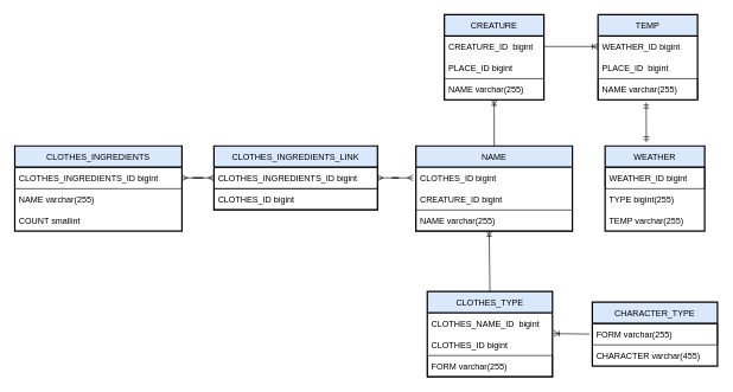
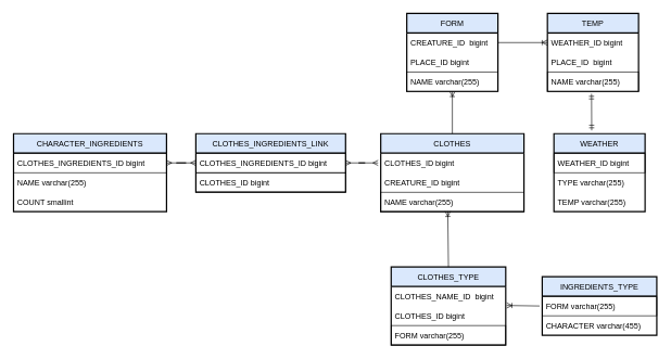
  <mxCell id="0" />
  <mxCell id="1" parent="0" />
- <mxCell id="2" value="CREATURE" style="swimlane;fontStyle=0;childLayout=stackLayout;horizontal=1;startSize=30;horizontalStack=0;resizeParent=1;resizeParentMax=0;resizeLast=0;collapsible=1;marginBottom=0;fillColor=#dae8fc;strokeColor=#000000;strokeWidth=2;" parent="1" vertex="1"><mxGeometry x="624" y="20" width="140" height="120" as="geometry" /></mxCell>
+ <mxCell id="2" value="FORM" style="swimlane;fontStyle=0;childLayout=stackLayout;horizontal=1;startSize=30;horizontalStack=0;resizeParent=1;resizeParentMax=0;resizeLast=0;collapsible=1;marginBottom=0;fillColor=#dae8fc;strokeColor=#000000;strokeWidth=2;" parent="1" vertex="1"><mxGeometry x="624" y="20" width="140" height="120" as="geometry" /></mxCell>
  <mxCell id="3" value="CREATURE_ID  bigint" style="text;strokeColor=none;fillColor=none;align=left;verticalAlign=middle;spacingLeft=4;spacingRight=4;overflow=hidden;points=[[0,0.5],[1,0.5]];portConstraint=eastwest;rotatable=0;" parent="2" vertex="1"><mxGeometry y="30" width="140" height="30" as="geometry" /></mxCell>
  <mxCell id="4" value="PLACE_ID bigint" style="text;strokeColor=none;fillColor=none;align=left;verticalAlign=middle;spacingLeft=4;spacingRight=4;overflow=hidden;points=[[0,0.5],[1,0.5]];portConstraint=eastwest;rotatable=0;" parent="2" vertex="1"><mxGeometry y="60" width="140" height="30" as="geometry" /></mxCell>
  <mxCell id="5" value="NAME varchar(255)" style="text;strokeColor=default;fillColor=none;align=left;verticalAlign=middle;spacingLeft=4;spacingRight=4;overflow=hidden;points=[[0,0.5],[1,0.5]];portConstraint=eastwest;rotatable=0;" parent="2" vertex="1"><mxGeometry y="90" width="140" height="30" as="geometry" /></mxCell>
  <mxCell id="6" value="WEATHER" style="swimlane;fontStyle=0;childLayout=stackLayout;horizontal=1;startSize=30;horizontalStack=0;resizeParent=1;resizeParentMax=0;resizeLast=0;collapsible=1;marginBottom=0;fillColor=#dae8fc;strokeColor=#000000;strokeWidth=2;" parent="1" vertex="1"><mxGeometry x="850" y="205" width="140" height="120" as="geometry" /></mxCell>
  <mxCell id="7" value="WEATHER_ID bigint" style="text;strokeColor=default;fillColor=none;align=left;verticalAlign=middle;spacingLeft=4;spacingRight=4;overflow=hidden;points=[[0,0.5],[1,0.5]];portConstraint=eastwest;rotatable=0;" parent="6" vertex="1"><mxGeometry y="30" width="140" height="30" as="geometry" /></mxCell>
- <mxCell id="8" value="TYPE bigint(255)" style="text;strokeColor=none;fillColor=none;align=left;verticalAlign=middle;spacingLeft=4;spacingRight=4;overflow=hidden;points=[[0,0.5],[1,0.5]];portConstraint=eastwest;rotatable=0;" parent="6" vertex="1"><mxGeometry y="60" width="140" height="30" as="geometry" /></mxCell>
+ <mxCell id="8" value="TYPE varchar(255)" style="text;strokeColor=none;fillColor=none;align=left;verticalAlign=middle;spacingLeft=4;spacingRight=4;overflow=hidden;points=[[0,0.5],[1,0.5]];portConstraint=eastwest;rotatable=0;" parent="6" vertex="1"><mxGeometry y="60" width="140" height="30" as="geometry" /></mxCell>
  <mxCell id="9" value="TEMP varchar(255)" style="text;strokeColor=none;fillColor=none;align=left;verticalAlign=middle;spacingLeft=4;spacingRight=4;overflow=hidden;points=[[0,0.5],[1,0.5]];portConstraint=eastwest;rotatable=0;" parent="6" vertex="1"><mxGeometry y="90" width="140" height="30" as="geometry" /></mxCell>
  <mxCell id="10" value="TEMP" style="swimlane;fontStyle=0;childLayout=stackLayout;horizontal=1;startSize=30;horizontalStack=0;resizeParent=1;resizeParentMax=0;resizeLast=0;collapsible=1;marginBottom=0;fillColor=#dae8fc;strokeColor=#000000;strokeWidth=2;" parent="1" vertex="1"><mxGeometry x="840" y="20" width="140" height="120" as="geometry" /></mxCell>
  <mxCell id="11" value="WEATHER_ID bigint" style="text;strokeColor=none;fillColor=none;align=left;verticalAlign=middle;spacingLeft=4;spacingRight=4;overflow=hidden;points=[[0,0.5],[1,0.5]];portConstraint=eastwest;rotatable=0;" parent="10" vertex="1"><mxGeometry y="30" width="140" height="30" as="geometry" /></mxCell>
  <mxCell id="12" value="PLACE_ID  bigint" style="text;strokeColor=none;fillColor=none;align=left;verticalAlign=middle;spacingLeft=4;spacingRight=4;overflow=hidden;points=[[0,0.5],[1,0.5]];portConstraint=eastwest;rotatable=0;" parent="10" vertex="1"><mxGeometry y="60" width="140" height="30" as="geometry" /></mxCell>
  <mxCell id="13" value="NAME varchar(255)" style="text;strokeColor=default;fillColor=none;align=left;verticalAlign=middle;spacingLeft=4;spacingRight=4;overflow=hidden;points=[[0,0.5],[1,0.5]];portConstraint=eastwest;rotatable=0;" parent="10" vertex="1"><mxGeometry y="90" width="140" height="30" as="geometry" /></mxCell>
- <mxCell id="14" value="NAME" style="swimlane;fontStyle=0;childLayout=stackLayout;horizontal=1;startSize=30;horizontalStack=0;resizeParent=1;resizeParentMax=0;resizeLast=0;collapsible=1;marginBottom=0;fillColor=#dae8fc;strokeColor=#000000;strokeWidth=2;" parent="1" vertex="1"><mxGeometry x="584" y="205" width="220" height="120" as="geometry" /></mxCell>
+ <mxCell id="14" value="CLOTHES" style="swimlane;fontStyle=0;childLayout=stackLayout;horizontal=1;startSize=30;horizontalStack=0;resizeParent=1;resizeParentMax=0;resizeLast=0;collapsible=1;marginBottom=0;fillColor=#dae8fc;strokeColor=#000000;strokeWidth=2;" parent="1" vertex="1"><mxGeometry x="584" y="205" width="220" height="120" as="geometry" /></mxCell>
  <mxCell id="15" value="CLOTHES_ID bigint" style="text;strokeColor=none;fillColor=none;align=left;verticalAlign=middle;spacingLeft=4;spacingRight=4;overflow=hidden;points=[[0,0.5],[1,0.5]];portConstraint=eastwest;rotatable=0;" parent="14" vertex="1"><mxGeometry y="30" width="220" height="30" as="geometry" /></mxCell>
  <mxCell id="16" value="CREATURE_ID bigint" style="text;strokeColor=none;fillColor=none;align=left;verticalAlign=middle;spacingLeft=4;spacingRight=4;overflow=hidden;points=[[0,0.5],[1,0.5]];portConstraint=eastwest;rotatable=0;" parent="14" vertex="1"><mxGeometry y="60" width="220" height="30" as="geometry" /></mxCell>
  <mxCell id="17" value="NAME varchar(255)" style="text;strokeColor=default;fillColor=none;align=left;verticalAlign=middle;spacingLeft=4;spacingRight=4;overflow=hidden;points=[[0,0.5],[1,0.5]];portConstraint=eastwest;rotatable=0;" parent="14" vertex="1"><mxGeometry y="90" width="220" height="30" as="geometry" /></mxCell>
  <mxCell id="18" value="CLOTHES_TYPE" style="swimlane;fontStyle=0;childLayout=stackLayout;horizontal=1;startSize=30;horizontalStack=0;resizeParent=1;resizeParentMax=0;resizeLast=0;collapsible=1;marginBottom=0;fillColor=#dae8fc;strokeColor=#000000;strokeWidth=2;" parent="1" vertex="1"><mxGeometry x="600" y="410" width="176" height="120" as="geometry" /></mxCell>
  <mxCell id="19" value="CLOTHES_NAME_ID  bigint" style="text;strokeColor=none;fillColor=none;align=left;verticalAlign=middle;spacingLeft=4;spacingRight=4;overflow=hidden;points=[[0,0.5],[1,0.5]];portConstraint=eastwest;rotatable=0;" parent="18" vertex="1"><mxGeometry y="30" width="176" height="30" as="geometry" /></mxCell>
  <mxCell id="20" value="CLOTHES_ID bigint" style="text;strokeColor=none;fillColor=none;align=left;verticalAlign=middle;spacingLeft=4;spacingRight=4;overflow=hidden;points=[[0,0.5],[1,0.5]];portConstraint=eastwest;rotatable=0;rounded=0;glass=0;" parent="18" vertex="1"><mxGeometry y="60" width="176" height="30" as="geometry" /></mxCell>
  <mxCell id="21" value="FORM varchar(255)" style="text;strokeColor=default;fillColor=none;align=left;verticalAlign=middle;spacingLeft=4;spacingRight=4;overflow=hidden;points=[[0,0.5],[1,0.5]];portConstraint=eastwest;rotatable=0;perimeterSpacing=4;strokeWidth=1;rounded=0;" parent="18" vertex="1"><mxGeometry y="90" width="176" height="30" as="geometry" /></mxCell>
  <mxCell id="22" value="CLOTHES_INGREDIENTS_LINK" style="swimlane;fontStyle=0;childLayout=stackLayout;horizontal=1;startSize=30;horizontalStack=0;resizeParent=1;resizeParentMax=0;resizeLast=0;collapsible=1;marginBottom=0;fillColor=#dae8fc;strokeColor=#000000;strokeWidth=2;" parent="1" vertex="1"><mxGeometry x="300" y="205" width="230" height="90" as="geometry" /></mxCell>
  <mxCell id="23" value="CLOTHES_INGREDIENTS_ID bigint" style="text;strokeColor=default;fillColor=none;align=left;verticalAlign=middle;spacingLeft=4;spacingRight=4;overflow=hidden;points=[[0,0.5],[1,0.5]];portConstraint=eastwest;rotatable=0;" parent="22" vertex="1"><mxGeometry y="30" width="230" height="30" as="geometry" /></mxCell>
  <mxCell id="24" value="CLOTHES_ID bigint" style="text;strokeColor=default;fillColor=none;align=left;verticalAlign=middle;spacingLeft=4;spacingRight=4;overflow=hidden;points=[[0,0.5],[1,0.5]];portConstraint=eastwest;rotatable=0;" parent="22" vertex="1"><mxGeometry y="60" width="230" height="30" as="geometry" /></mxCell>
  <mxCell id="25" value="" style="fontSize=12;html=1;endArrow=ERmandOne;startArrow=ERmandOne;rounded=0;entryX=0.484;entryY=1.12;entryDx=0;entryDy=0;entryPerimeter=0;" parent="1" target="13" edge="1"><mxGeometry width="100" height="100" relative="1" as="geometry"><mxPoint x="908" y="200" as="sourcePoint" /><mxPoint x="840" y="110" as="targetPoint" /></mxGeometry></mxCell>
  <mxCell id="26" value="" style="fontSize=12;html=1;endArrow=ERoneToMany;rounded=0;exitX=1;exitY=0.5;exitDx=0;exitDy=0;entryX=0;entryY=0.5;entryDx=0;entryDy=0;" parent="1" source="3" target="11" edge="1"><mxGeometry width="100" height="100" relative="1" as="geometry"><mxPoint x="460" y="110" as="sourcePoint" /><mxPoint x="840" y="60" as="targetPoint" /></mxGeometry></mxCell>
  <mxCell id="27" value="" style="fontSize=12;html=1;endArrow=ERoneToMany;rounded=0;exitX=0.5;exitY=0;exitDx=0;exitDy=0;" parent="1" source="14" target="5" edge="1"><mxGeometry width="100" height="100" relative="1" as="geometry"><mxPoint x="780" y="160" as="sourcePoint" /><mxPoint x="620" y="110" as="targetPoint" /></mxGeometry></mxCell>
  <mxCell id="28" value="" style="fontSize=12;html=1;endArrow=ERoneToMany;rounded=0;exitX=0.5;exitY=0;exitDx=0;exitDy=0;entryX=0.468;entryY=0.98;entryDx=0;entryDy=0;entryPerimeter=0;" parent="1" source="18" target="17" edge="1"><mxGeometry width="100" height="100" relative="1" as="geometry"><mxPoint x="540" y="450" as="sourcePoint" /><mxPoint x="580" y="280" as="targetPoint" /></mxGeometry></mxCell>
  <mxCell id="29" value="" style="edgeStyle=entityRelationEdgeStyle;fontSize=12;html=1;endArrow=ERmany;startArrow=ERmany;rounded=0;exitX=1;exitY=0.5;exitDx=0;exitDy=0;" parent="1" source="23" edge="1"><mxGeometry width="100" height="100" relative="1" as="geometry"><mxPoint x="430" y="470" as="sourcePoint" /><mxPoint x="580" y="250" as="targetPoint" /></mxGeometry></mxCell>
  <mxCell id="30" value="" style="edgeStyle=entityRelationEdgeStyle;fontSize=12;html=1;endArrow=ERmany;startArrow=ERmany;rounded=0;entryX=0;entryY=0.5;entryDx=0;entryDy=0;exitX=1;exitY=0.5;exitDx=0;exitDy=0;" parent="1" target="22" edge="1"><mxGeometry width="100" height="100" relative="1" as="geometry"><mxPoint x="255" y="250" as="sourcePoint" /><mxPoint x="310" y="450" as="targetPoint" /></mxGeometry></mxCell>
- <mxCell id="31" value="CHARACTER_TYPE" style="swimlane;fontStyle=0;childLayout=stackLayout;horizontal=1;startSize=30;horizontalStack=0;resizeParent=1;resizeParentMax=0;resizeLast=0;collapsible=1;marginBottom=0;fillColor=#dae8fc;strokeColor=#000000;strokeWidth=2;" parent="1" vertex="1"><mxGeometry x="832" y="425" width="176" height="90" as="geometry" /></mxCell>
+ <mxCell id="31" value="INGREDIENTS_TYPE" style="swimlane;fontStyle=0;childLayout=stackLayout;horizontal=1;startSize=30;horizontalStack=0;resizeParent=1;resizeParentMax=0;resizeLast=0;collapsible=1;marginBottom=0;fillColor=#dae8fc;strokeColor=#000000;strokeWidth=2;" parent="1" vertex="1"><mxGeometry x="832" y="425" width="176" height="90" as="geometry" /></mxCell>
  <mxCell id="32" value="FORM varchar(255)" style="text;strokeColor=default;fillColor=none;align=left;verticalAlign=middle;spacingLeft=4;spacingRight=4;overflow=hidden;points=[[0,0.5],[1,0.5]];portConstraint=eastwest;rotatable=0;perimeterSpacing=4;strokeWidth=1;rounded=0;" parent="31" vertex="1"><mxGeometry y="30" width="176" height="30" as="geometry" /></mxCell>
  <mxCell id="33" value="CHARACTER varchar(455)" style="text;strokeColor=none;fillColor=none;align=left;verticalAlign=middle;spacingLeft=4;spacingRight=4;overflow=hidden;points=[[0,0.5],[1,0.5]];portConstraint=eastwest;rotatable=0;" parent="31" vertex="1"><mxGeometry y="60" width="176" height="30" as="geometry" /></mxCell>
  <mxCell id="34" value="" style="fontSize=12;html=1;endArrow=ERoneToMany;rounded=0;exitX=0;exitY=0.5;exitDx=0;exitDy=0;entryX=1.008;entryY=-0.027;entryDx=0;entryDy=0;entryPerimeter=0;" parent="1" source="32" target="20" edge="1"><mxGeometry width="100" height="100" relative="1" as="geometry"><mxPoint x="720" y="690" as="sourcePoint" /><mxPoint x="580" y="610" as="targetPoint" /></mxGeometry></mxCell>
- <mxCell id="35" value="CLOTHES_INGREDIENTS" style="swimlane;fontStyle=0;childLayout=stackLayout;horizontal=1;startSize=30;horizontalStack=0;resizeParent=1;resizeParentMax=0;resizeLast=0;collapsible=1;marginBottom=0;fillColor=#dae8fc;strokeColor=default;strokeWidth=2;" vertex="1" parent="1"><mxGeometry x="20" y="205" width="235" height="120" as="geometry" /></mxCell>
+ <mxCell id="35" value="CHARACTER_INGREDIENTS" style="swimlane;fontStyle=0;childLayout=stackLayout;horizontal=1;startSize=30;horizontalStack=0;resizeParent=1;resizeParentMax=0;resizeLast=0;collapsible=1;marginBottom=0;fillColor=#dae8fc;strokeColor=default;strokeWidth=2;" vertex="1" parent="1"><mxGeometry x="20" y="205" width="235" height="120" as="geometry" /></mxCell>
  <mxCell id="36" value="CLOTHES_INGREDIENTS_ID bigint" style="text;strokeColor=default;fillColor=none;align=left;verticalAlign=middle;spacingLeft=4;spacingRight=4;overflow=hidden;points=[[0,0.5],[1,0.5]];portConstraint=eastwest;rotatable=0;" vertex="1" parent="35"><mxGeometry y="30" width="235" height="30" as="geometry" /></mxCell>
  <mxCell id="37" value="NAME varchar(255)" style="text;strokeColor=none;fillColor=none;align=left;verticalAlign=middle;spacingLeft=4;spacingRight=4;overflow=hidden;points=[[0,0.5],[1,0.5]];portConstraint=eastwest;rotatable=0;" vertex="1" parent="35"><mxGeometry y="60" width="235" height="30" as="geometry" /></mxCell>
  <mxCell id="38" value="COUNT smallint" style="text;strokeColor=none;fillColor=none;align=left;verticalAlign=middle;spacingLeft=4;spacingRight=4;overflow=hidden;points=[[0,0.5],[1,0.5]];portConstraint=eastwest;rotatable=0;" vertex="1" parent="35"><mxGeometry y="90" width="235" height="30" as="geometry" /></mxCell>
